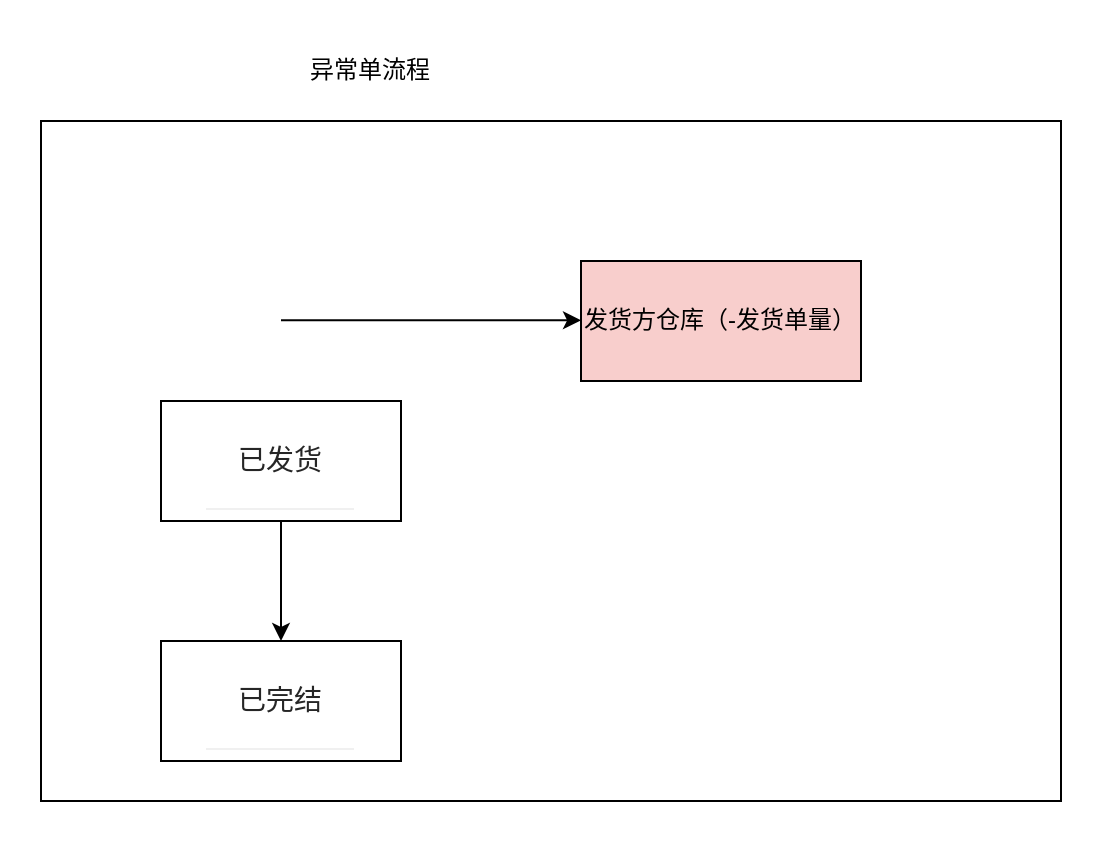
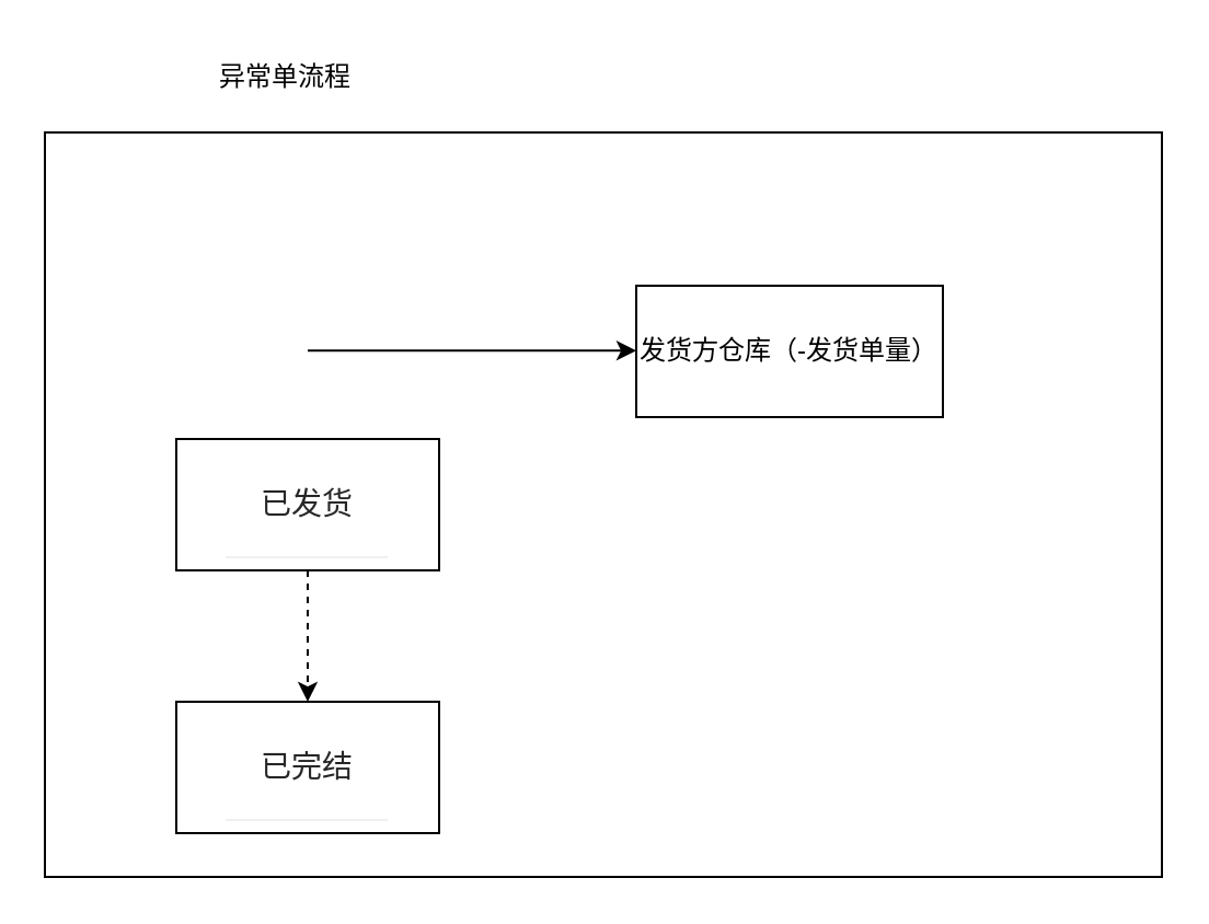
  <mxCell id="0" />
  <mxCell id="1" parent="0" />
  <mxCell id="2" value="" style="rounded=0;whiteSpace=wrap;html=1;" vertex="1" parent="1"><mxGeometry x="20" y="60" width="510" height="340" as="geometry" /></mxCell>
- <mxCell id="3" value="异常单流程" style="text;html=1;strokeColor=none;fillColor=none;align=center;verticalAlign=middle;whiteSpace=wrap;rounded=0;" vertex="1" parent="1"><mxGeometry x="135" y="20" width="100" height="30" as="geometry" /></mxCell>
- <mxCell id="4" value="" style="edgeStyle=orthogonalEdgeStyle;rounded=0;orthogonalLoop=1;jettySize=auto;html=1;" edge="1" parent="1" source="5" target="8"><mxGeometry relative="1" as="geometry" /></mxCell>
+ <mxCell id="3" value="异常单流程" style="text;html=1;strokeColor=none;fillColor=none;align=center;verticalAlign=middle;whiteSpace=wrap;rounded=0;" vertex="1" parent="1"><mxGeometry x="80" y="20" width="100" height="30" as="geometry" /></mxCell>
+ <mxCell id="4" value="" style="edgeStyle=orthogonalEdgeStyle;rounded=0;orthogonalLoop=1;jettySize=auto;html=1;dashed=1;" edge="1" parent="1" source="5" target="8"><mxGeometry relative="1" as="geometry" /></mxCell>
  <mxCell id="5" value="&lt;table style=&quot;width: max-content; text-align: left; border-radius: 2px 2px 0px 0px; border-spacing: 0px; color: rgba(0, 0, 0, 0.85); font-family: -apple-system, &amp;quot;system-ui&amp;quot;, &amp;quot;Segoe UI&amp;quot;, Roboto, Oxygen, Ubuntu, Cantarell, &amp;quot;Fira Sans&amp;quot;, &amp;quot;Droid Sans&amp;quot;, &amp;quot;Helvetica Neue&amp;quot;, sans-serif; font-size: 14px; background-color: rgb(255, 255, 255); min-width: 100%; table-layout: auto;&quot;&gt;&lt;tbody style=&quot;box-sizing: border-box;&quot; class=&quot;ant-table-tbody&quot;&gt;&lt;tr style=&quot;box-sizing: border-box;&quot; class=&quot;ant-table-row ant-table-row-level-0&quot; data-row-key=&quot;1466_undefined&quot;&gt;&lt;td style=&quot;box-sizing: border-box; position: relative; padding: 16px; overflow-wrap: break-word; border-bottom: 1px solid rgb(240, 240, 240); transition: background 0.3s ease 0s;&quot; class=&quot;ant-table-cell&quot;&gt;&lt;div style=&quot;box-sizing: border-box; flex-flow: wrap; min-width: 0px; display: flex;&quot; class=&quot;ant-row&quot;&gt;&lt;div style=&quot;box-sizing: border-box; position: relative; max-width: 100%; min-height: 1px; flex: 0 0 100%;&quot; class=&quot;ant-col ant-col-24&quot;&gt;已发货&lt;/div&gt;&lt;/div&gt;&lt;/td&gt;&lt;/tr&gt;&lt;/tbody&gt;&lt;/table&gt;" style="rounded=0;whiteSpace=wrap;html=1;" vertex="1" parent="1"><mxGeometry x="80" y="200" width="120" height="60" as="geometry" /></mxCell>
- <mxCell id="6" value="发货方仓库（-发货单量）" style="rounded=0;whiteSpace=wrap;html=1;fillColor=#f8cecc;" vertex="1" parent="1"><mxGeometry x="290" y="130" width="140" height="60" as="geometry" /></mxCell>
+ <mxCell id="6" value="发货方仓库（-发货单量）" style="rounded=0;whiteSpace=wrap;html=1;" vertex="1" parent="1"><mxGeometry x="290" y="130" width="140" height="60" as="geometry" /></mxCell>
  <mxCell id="7" value="" style="endArrow=classic;html=1;rounded=0;entryX=0;entryY=0.5;entryDx=0;entryDy=0;" edge="1" parent="1"><mxGeometry width="50" height="50" relative="1" as="geometry"><mxPoint x="140" y="159.68" as="sourcePoint" /><mxPoint x="290" y="159.68" as="targetPoint" /></mxGeometry></mxCell>
  <mxCell id="8" value="&lt;table style=&quot;width: max-content; text-align: left; border-radius: 2px 2px 0px 0px; border-spacing: 0px; color: rgba(0, 0, 0, 0.85); font-family: -apple-system, &amp;quot;system-ui&amp;quot;, &amp;quot;Segoe UI&amp;quot;, Roboto, Oxygen, Ubuntu, Cantarell, &amp;quot;Fira Sans&amp;quot;, &amp;quot;Droid Sans&amp;quot;, &amp;quot;Helvetica Neue&amp;quot;, sans-serif; font-size: 14px; background-color: rgb(255, 255, 255); min-width: 100%; table-layout: auto;&quot;&gt;&lt;tbody style=&quot;box-sizing: border-box;&quot; class=&quot;ant-table-tbody&quot;&gt;&lt;tr style=&quot;box-sizing: border-box;&quot; class=&quot;ant-table-row ant-table-row-level-0&quot; data-row-key=&quot;1466_undefined&quot;&gt;&lt;td style=&quot;box-sizing: border-box; position: relative; padding: 16px; overflow-wrap: break-word; border-bottom: 1px solid rgb(240, 240, 240); transition: background 0.3s ease 0s;&quot; class=&quot;ant-table-cell&quot;&gt;&lt;div style=&quot;box-sizing: border-box; flex-flow: wrap; min-width: 0px; display: flex;&quot; class=&quot;ant-row&quot;&gt;&lt;div style=&quot;box-sizing: border-box; position: relative; max-width: 100%; min-height: 1px; flex: 0 0 100%;&quot; class=&quot;ant-col ant-col-24&quot;&gt;已完结&lt;/div&gt;&lt;/div&gt;&lt;/td&gt;&lt;/tr&gt;&lt;/tbody&gt;&lt;/table&gt;" style="rounded=0;whiteSpace=wrap;html=1;" vertex="1" parent="1"><mxGeometry x="80" y="320" width="120" height="60" as="geometry" /></mxCell>
